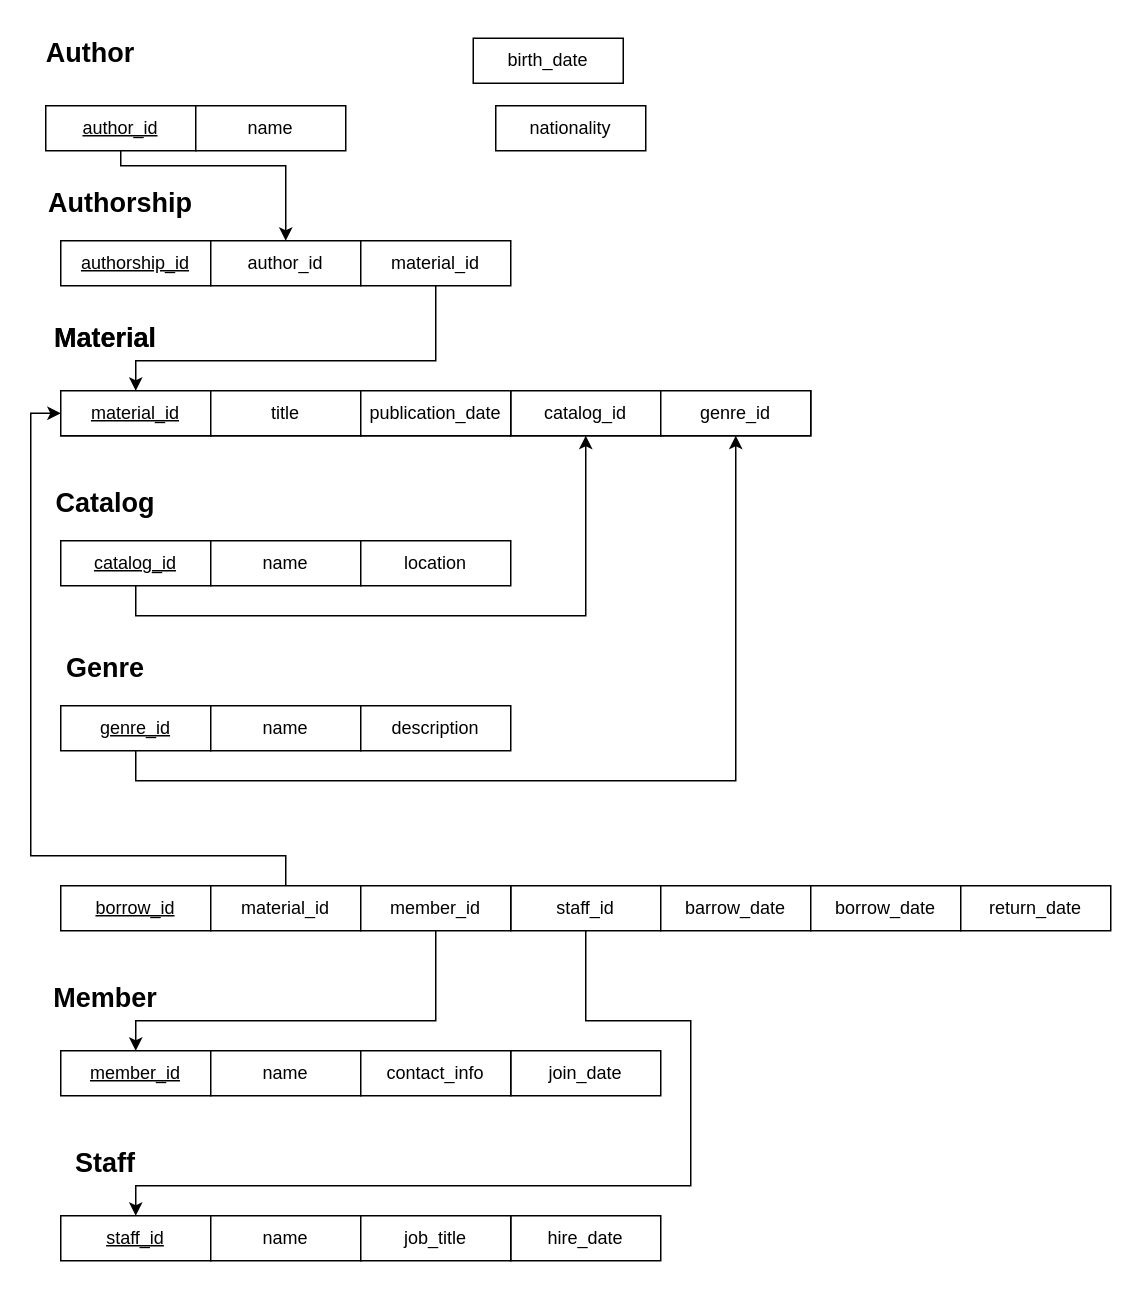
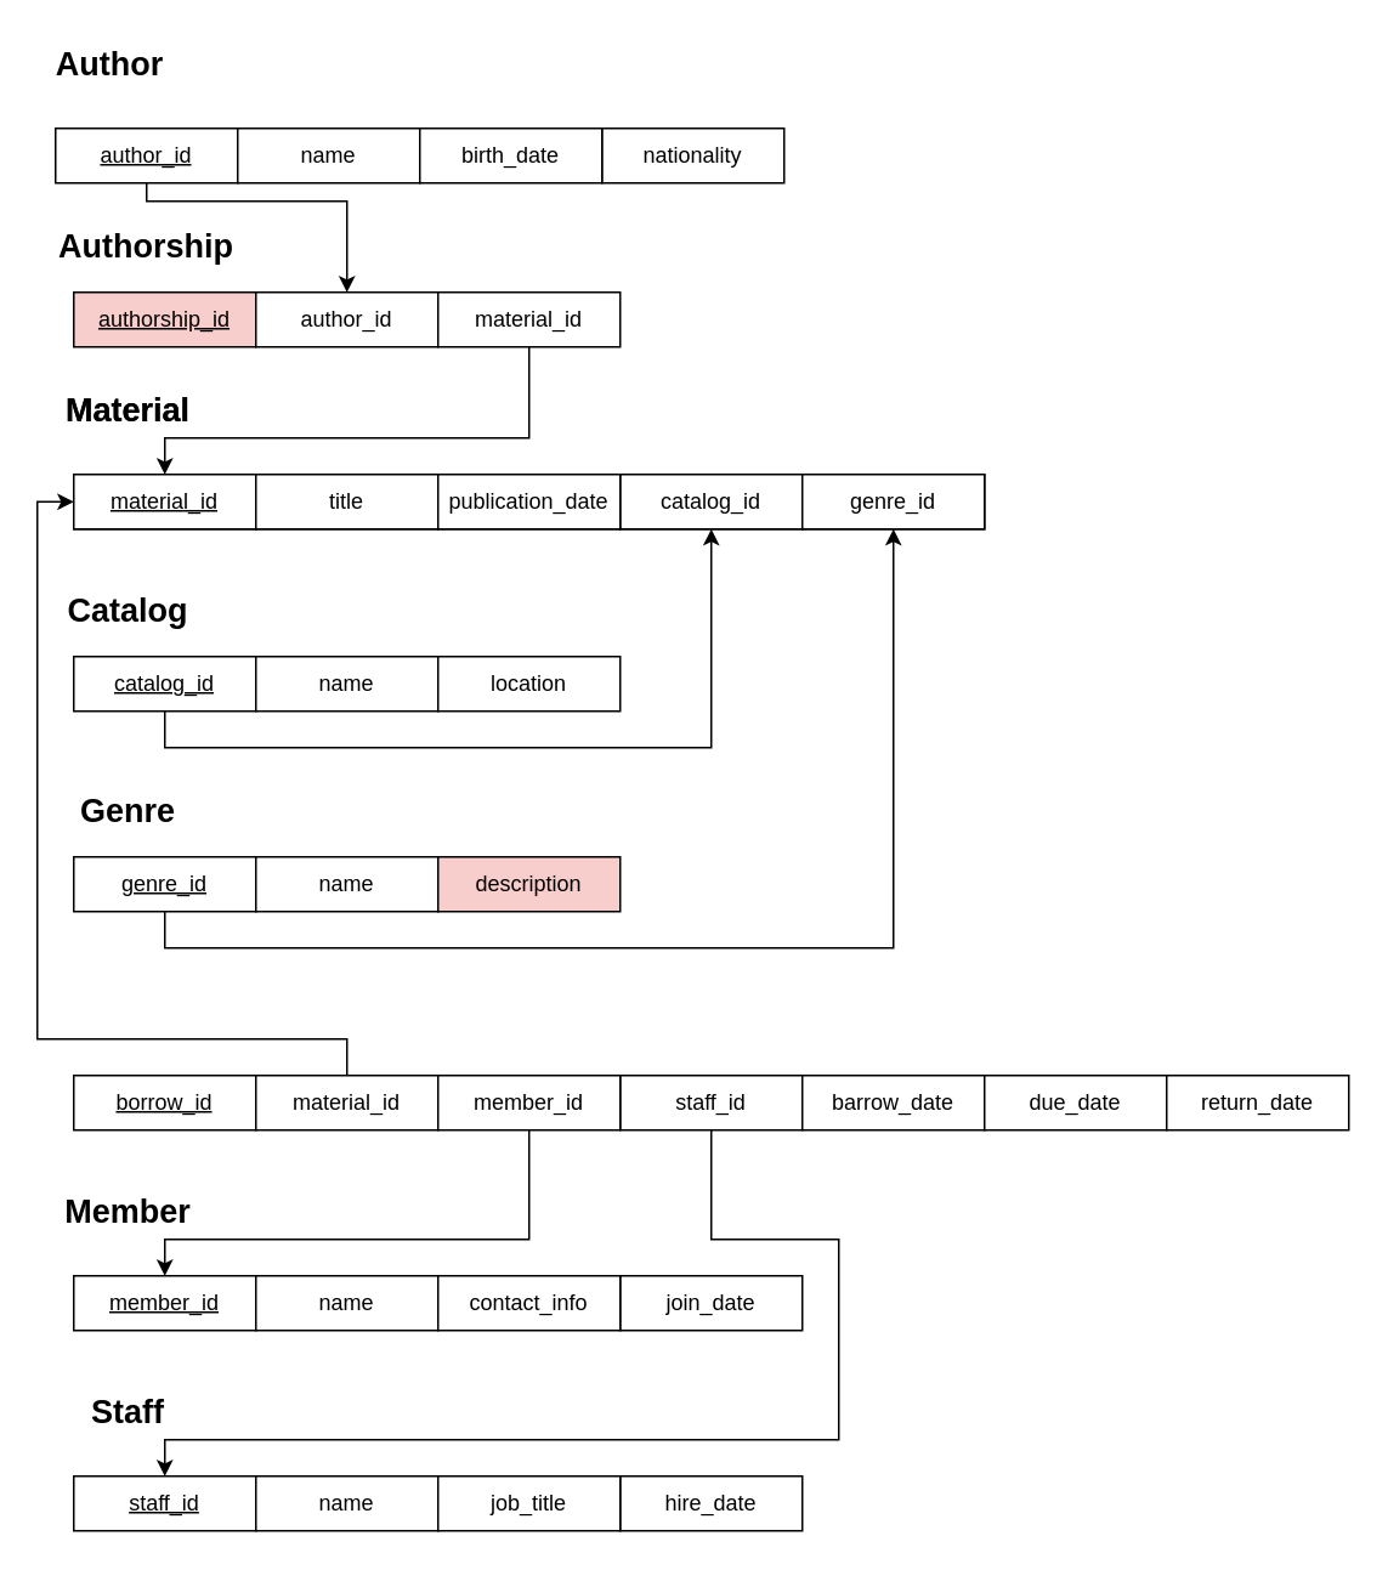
  <mxCell id="0" />
  <mxCell id="1" parent="0" />
  <mxCell id="2" value="&lt;u&gt;material_id&lt;/u&gt;" style="rounded=0;whiteSpace=wrap;html=1;" vertex="1" parent="1"><mxGeometry x="40" y="260" width="100" height="30" as="geometry" /></mxCell>
  <mxCell id="3" value="title" style="rounded=0;whiteSpace=wrap;html=1;" vertex="1" parent="1"><mxGeometry x="140" y="260" width="100" height="30" as="geometry" /></mxCell>
  <mxCell id="4" value="catalog_id" style="rounded=0;whiteSpace=wrap;html=1;" vertex="1" parent="1"><mxGeometry x="340" y="260" width="100" height="30" as="geometry" /></mxCell>
  <mxCell id="5" value="publication_date" style="rounded=0;whiteSpace=wrap;html=1;" vertex="1" parent="1"><mxGeometry x="240" y="260" width="100" height="30" as="geometry" /></mxCell>
  <mxCell id="6" value="genre_id" style="rounded=0;whiteSpace=wrap;html=1;" vertex="1" parent="1"><mxGeometry x="440" y="260" width="100" height="30" as="geometry" /></mxCell>
  <mxCell id="7" value="&lt;b&gt;&lt;font style=&quot;font-size: 18px;&quot;&gt;Material&lt;/font&gt;&lt;/b&gt;" style="text;html=1;align=center;verticalAlign=middle;whiteSpace=wrap;rounded=0;" vertex="1" parent="1"><mxGeometry x="40" y="210" width="60" height="30" as="geometry" /></mxCell>
  <mxCell id="8" style="edgeStyle=orthogonalEdgeStyle;rounded=0;orthogonalLoop=1;jettySize=auto;html=1;exitX=0.5;exitY=1;exitDx=0;exitDy=0;entryX=0.5;entryY=1;entryDx=0;entryDy=0;" edge="1" parent="1" source="16" target="4"><mxGeometry relative="1" as="geometry" /></mxCell>
  <mxCell id="9" value="" style="group" vertex="1" connectable="0" parent="1"><mxGeometry x="40" y="430" width="300" height="70" as="geometry" /></mxCell>
  <mxCell id="10" value="&lt;span style=&quot;font-size: 18px;&quot;&gt;&lt;b&gt;Genre&lt;/b&gt;&lt;/span&gt;" style="text;html=1;align=center;verticalAlign=middle;whiteSpace=wrap;rounded=0;" vertex="1" parent="9"><mxGeometry width="60" height="30" as="geometry" /></mxCell>
  <mxCell id="11" value="&lt;u&gt;genre_id&lt;/u&gt;" style="rounded=0;whiteSpace=wrap;html=1;" vertex="1" parent="9"><mxGeometry y="40" width="100" height="30" as="geometry" /></mxCell>
  <mxCell id="12" value="name" style="rounded=0;whiteSpace=wrap;html=1;" vertex="1" parent="9"><mxGeometry x="100" y="40" width="100" height="30" as="geometry" /></mxCell>
- <mxCell id="13" value="description" style="rounded=0;whiteSpace=wrap;html=1;" vertex="1" parent="9"><mxGeometry x="200" y="40" width="100" height="30" as="geometry" /></mxCell>
+ <mxCell id="13" value="description" style="rounded=0;whiteSpace=wrap;html=1;fillColor=#f8cecc;" vertex="1" parent="9"><mxGeometry x="200" y="40" width="100" height="30" as="geometry" /></mxCell>
  <mxCell id="14" style="edgeStyle=orthogonalEdgeStyle;rounded=0;orthogonalLoop=1;jettySize=auto;html=1;exitX=0.5;exitY=1;exitDx=0;exitDy=0;entryX=0.5;entryY=1;entryDx=0;entryDy=0;" edge="1" parent="1" source="11" target="6"><mxGeometry relative="1" as="geometry" /></mxCell>
  <mxCell id="15" value="&lt;span style=&quot;font-size: 18px;&quot;&gt;&lt;b&gt;Catalog&lt;/b&gt;&lt;/span&gt;" style="text;html=1;align=center;verticalAlign=middle;whiteSpace=wrap;rounded=0;" vertex="1" parent="1"><mxGeometry x="40" y="320" width="60" height="30" as="geometry" /></mxCell>
  <mxCell id="16" value="&lt;u&gt;catalog_id&lt;/u&gt;" style="rounded=0;whiteSpace=wrap;html=1;" vertex="1" parent="1"><mxGeometry x="40" y="360" width="100" height="30" as="geometry" /></mxCell>
  <mxCell id="17" value="name" style="rounded=0;whiteSpace=wrap;html=1;" vertex="1" parent="1"><mxGeometry x="140" y="360" width="100" height="30" as="geometry" /></mxCell>
  <mxCell id="18" value="location" style="rounded=0;whiteSpace=wrap;html=1;" vertex="1" parent="1"><mxGeometry x="240" y="360" width="100" height="30" as="geometry" /></mxCell>
  <mxCell id="19" value="&lt;u&gt;material_id&lt;/u&gt;" style="rounded=0;whiteSpace=wrap;html=1;" vertex="1" parent="1"><mxGeometry x="40" y="260" width="100" height="30" as="geometry" /></mxCell>
  <mxCell id="20" value="title" style="rounded=0;whiteSpace=wrap;html=1;" vertex="1" parent="1"><mxGeometry x="140" y="260" width="100" height="30" as="geometry" /></mxCell>
  <mxCell id="21" value="catalog_id" style="rounded=0;whiteSpace=wrap;html=1;" vertex="1" parent="1"><mxGeometry x="340" y="260" width="100" height="30" as="geometry" /></mxCell>
  <mxCell id="22" value="publication_date" style="rounded=0;whiteSpace=wrap;html=1;" vertex="1" parent="1"><mxGeometry x="240" y="260" width="100" height="30" as="geometry" /></mxCell>
  <mxCell id="23" value="genre_id" style="rounded=0;whiteSpace=wrap;html=1;" vertex="1" parent="1"><mxGeometry x="440" y="260" width="100" height="30" as="geometry" /></mxCell>
  <mxCell id="24" value="&lt;b&gt;&lt;font style=&quot;font-size: 18px;&quot;&gt;Material&lt;/font&gt;&lt;/b&gt;" style="text;html=1;align=center;verticalAlign=middle;whiteSpace=wrap;rounded=0;" vertex="1" parent="1"><mxGeometry x="40" y="210" width="60" height="30" as="geometry" /></mxCell>
  <mxCell id="25" value="" style="group" vertex="1" connectable="0" parent="1"><mxGeometry x="40" y="540" width="500" height="80" as="geometry" /></mxCell>
  <mxCell id="26" value="&lt;u&gt;borrow_id&lt;/u&gt;" style="rounded=0;whiteSpace=wrap;html=1;" vertex="1" parent="25"><mxGeometry y="50" width="100" height="30" as="geometry" /></mxCell>
  <mxCell id="27" value="material_id" style="rounded=0;whiteSpace=wrap;html=1;" vertex="1" parent="25"><mxGeometry x="100" y="50" width="100" height="30" as="geometry" /></mxCell>
  <mxCell id="28" value="staff_id" style="rounded=0;whiteSpace=wrap;html=1;" vertex="1" parent="25"><mxGeometry x="300" y="50" width="100" height="30" as="geometry" /></mxCell>
  <mxCell id="29" value="member_id" style="rounded=0;whiteSpace=wrap;html=1;" vertex="1" parent="25"><mxGeometry x="200" y="50" width="100" height="30" as="geometry" /></mxCell>
  <mxCell id="30" value="barrow_date" style="rounded=0;whiteSpace=wrap;html=1;" vertex="1" parent="25"><mxGeometry x="400" y="50" width="100" height="30" as="geometry" /></mxCell>
- <mxCell id="31" value="borrow_date" style="rounded=0;whiteSpace=wrap;html=1;" vertex="1" parent="1"><mxGeometry x="540" y="590" width="100" height="30" as="geometry" /></mxCell>
+ <mxCell id="31" value="due_date" style="rounded=0;whiteSpace=wrap;html=1;" vertex="1" parent="1"><mxGeometry x="540" y="590" width="100" height="30" as="geometry" /></mxCell>
  <mxCell id="32" value="return_date" style="rounded=0;whiteSpace=wrap;html=1;" vertex="1" parent="1"><mxGeometry x="640" y="590" width="100" height="30" as="geometry" /></mxCell>
  <mxCell id="33" value="&lt;span style=&quot;font-size: 18px;&quot;&gt;&lt;b&gt;Member&lt;/b&gt;&lt;/span&gt;" style="text;html=1;align=center;verticalAlign=middle;whiteSpace=wrap;rounded=0;" vertex="1" parent="1"><mxGeometry x="40" y="650" width="60" height="30" as="geometry" /></mxCell>
  <mxCell id="34" value="" style="group" vertex="1" connectable="0" parent="1"><mxGeometry x="40" y="700" width="500" height="30" as="geometry" /></mxCell>
  <mxCell id="35" value="&lt;u&gt;member_id&lt;/u&gt;" style="rounded=0;whiteSpace=wrap;html=1;" vertex="1" parent="34"><mxGeometry width="100" height="30" as="geometry" /></mxCell>
  <mxCell id="36" value="name" style="rounded=0;whiteSpace=wrap;html=1;" vertex="1" parent="34"><mxGeometry x="100" width="100" height="30" as="geometry" /></mxCell>
  <mxCell id="37" value="join_date" style="rounded=0;whiteSpace=wrap;html=1;" vertex="1" parent="34"><mxGeometry x="300" width="100" height="30" as="geometry" /></mxCell>
  <mxCell id="38" value="contact_info" style="rounded=0;whiteSpace=wrap;html=1;" vertex="1" parent="34"><mxGeometry x="200" width="100" height="30" as="geometry" /></mxCell>
  <mxCell id="39" value="" style="group" vertex="1" connectable="0" parent="1"><mxGeometry x="40" y="760" width="400" height="80" as="geometry" /></mxCell>
  <mxCell id="40" value="&lt;span style=&quot;font-size: 18px;&quot;&gt;&lt;b&gt;Staff&lt;/b&gt;&lt;/span&gt;" style="text;html=1;align=center;verticalAlign=middle;whiteSpace=wrap;rounded=0;" vertex="1" parent="39"><mxGeometry width="60" height="30" as="geometry" /></mxCell>
  <mxCell id="41" value="&lt;u&gt;staff_id&lt;/u&gt;" style="rounded=0;whiteSpace=wrap;html=1;" vertex="1" parent="39"><mxGeometry y="50" width="100" height="30" as="geometry" /></mxCell>
  <mxCell id="42" value="name" style="rounded=0;whiteSpace=wrap;html=1;" vertex="1" parent="39"><mxGeometry x="100" y="50" width="100" height="30" as="geometry" /></mxCell>
  <mxCell id="43" value="hire_date" style="rounded=0;whiteSpace=wrap;html=1;" vertex="1" parent="39"><mxGeometry x="300" y="50" width="100" height="30" as="geometry" /></mxCell>
  <mxCell id="44" value="job_title" style="rounded=0;whiteSpace=wrap;html=1;" vertex="1" parent="39"><mxGeometry x="200" y="50" width="100" height="30" as="geometry" /></mxCell>
  <mxCell id="45" value="" style="group" vertex="1" connectable="0" parent="1"><mxGeometry x="30" y="20" width="400" height="80" as="geometry" /></mxCell>
  <mxCell id="46" value="&lt;span style=&quot;font-size: 18px;&quot;&gt;&lt;b&gt;Author&lt;/b&gt;&lt;/span&gt;" style="text;html=1;align=center;verticalAlign=middle;whiteSpace=wrap;rounded=0;" vertex="1" parent="45"><mxGeometry width="60" height="30" as="geometry" /></mxCell>
  <mxCell id="47" value="&lt;u&gt;author_id&lt;/u&gt;" style="rounded=0;whiteSpace=wrap;html=1;" vertex="1" parent="45"><mxGeometry y="50" width="100" height="30" as="geometry" /></mxCell>
  <mxCell id="48" value="name" style="rounded=0;whiteSpace=wrap;html=1;" vertex="1" parent="45"><mxGeometry x="100" y="50" width="100" height="30" as="geometry" /></mxCell>
  <mxCell id="49" value="nationality" style="rounded=0;whiteSpace=wrap;html=1;" vertex="1" parent="45"><mxGeometry x="300" y="50" width="100" height="30" as="geometry" /></mxCell>
- <mxCell id="50" value="birth_date" style="rounded=0;whiteSpace=wrap;html=1;" vertex="1" parent="45"><mxGeometry x="285" y="5" width="100" height="30" as="geometry" /></mxCell>
+ <mxCell id="50" value="birth_date" style="rounded=0;whiteSpace=wrap;html=1;" vertex="1" parent="45"><mxGeometry x="200" y="50" width="100" height="30" as="geometry" /></mxCell>
  <mxCell id="51" value="&lt;span style=&quot;font-size: 18px;&quot;&gt;&lt;b&gt;Authorship&lt;/b&gt;&lt;/span&gt;" style="text;html=1;align=center;verticalAlign=middle;whiteSpace=wrap;rounded=0;" vertex="1" parent="1"><mxGeometry x="50" y="120" width="60" height="30" as="geometry" /></mxCell>
- <mxCell id="52" value="&lt;u&gt;authorship_id&lt;/u&gt;" style="rounded=0;whiteSpace=wrap;html=1;" vertex="1" parent="1"><mxGeometry x="40" y="160" width="100" height="30" as="geometry" /></mxCell>
+ <mxCell id="52" value="&lt;u&gt;authorship_id&lt;/u&gt;" style="rounded=0;whiteSpace=wrap;html=1;fillColor=#f8cecc;" vertex="1" parent="1"><mxGeometry x="40" y="160" width="100" height="30" as="geometry" /></mxCell>
  <mxCell id="53" value="author_id" style="rounded=0;whiteSpace=wrap;html=1;" vertex="1" parent="1"><mxGeometry x="140" y="160" width="100" height="30" as="geometry" /></mxCell>
  <mxCell id="54" style="edgeStyle=orthogonalEdgeStyle;rounded=0;orthogonalLoop=1;jettySize=auto;html=1;exitX=0.5;exitY=1;exitDx=0;exitDy=0;entryX=0.5;entryY=0;entryDx=0;entryDy=0;" edge="1" parent="1" source="55" target="19"><mxGeometry relative="1" as="geometry"><Array as="points"><mxPoint x="290" y="240" /><mxPoint x="90" y="240" /></Array></mxGeometry></mxCell>
  <mxCell id="55" value="material_id" style="rounded=0;whiteSpace=wrap;html=1;" vertex="1" parent="1"><mxGeometry x="240" y="160" width="100" height="30" as="geometry" /></mxCell>
  <mxCell id="56" style="edgeStyle=orthogonalEdgeStyle;rounded=0;orthogonalLoop=1;jettySize=auto;html=1;exitX=0.5;exitY=1;exitDx=0;exitDy=0;entryX=0.5;entryY=0;entryDx=0;entryDy=0;" edge="1" parent="1" source="29" target="35"><mxGeometry relative="1" as="geometry"><Array as="points"><mxPoint x="290" y="680" /><mxPoint x="90" y="680" /></Array></mxGeometry></mxCell>
  <mxCell id="57" style="edgeStyle=orthogonalEdgeStyle;rounded=0;orthogonalLoop=1;jettySize=auto;html=1;exitX=0.5;exitY=1;exitDx=0;exitDy=0;entryX=0.5;entryY=0;entryDx=0;entryDy=0;" edge="1" parent="1" source="28" target="41"><mxGeometry relative="1" as="geometry"><Array as="points"><mxPoint x="390" y="680" /><mxPoint x="460" y="680" /><mxPoint x="460" y="790" /><mxPoint x="90" y="790" /></Array></mxGeometry></mxCell>
  <mxCell id="58" style="edgeStyle=orthogonalEdgeStyle;rounded=0;orthogonalLoop=1;jettySize=auto;html=1;exitX=0.5;exitY=0;exitDx=0;exitDy=0;entryX=0;entryY=0.5;entryDx=0;entryDy=0;" edge="1" parent="1" source="27" target="19"><mxGeometry relative="1" as="geometry"><Array as="points"><mxPoint x="190" y="570" /><mxPoint x="20" y="570" /><mxPoint x="20" y="275" /></Array></mxGeometry></mxCell>
  <mxCell id="59" style="edgeStyle=orthogonalEdgeStyle;rounded=0;orthogonalLoop=1;jettySize=auto;html=1;exitX=0.5;exitY=1;exitDx=0;exitDy=0;entryX=0.5;entryY=0;entryDx=0;entryDy=0;" edge="1" parent="1" source="47" target="53"><mxGeometry relative="1" as="geometry"><Array as="points"><mxPoint x="80" y="110" /><mxPoint x="190" y="110" /></Array></mxGeometry></mxCell>
